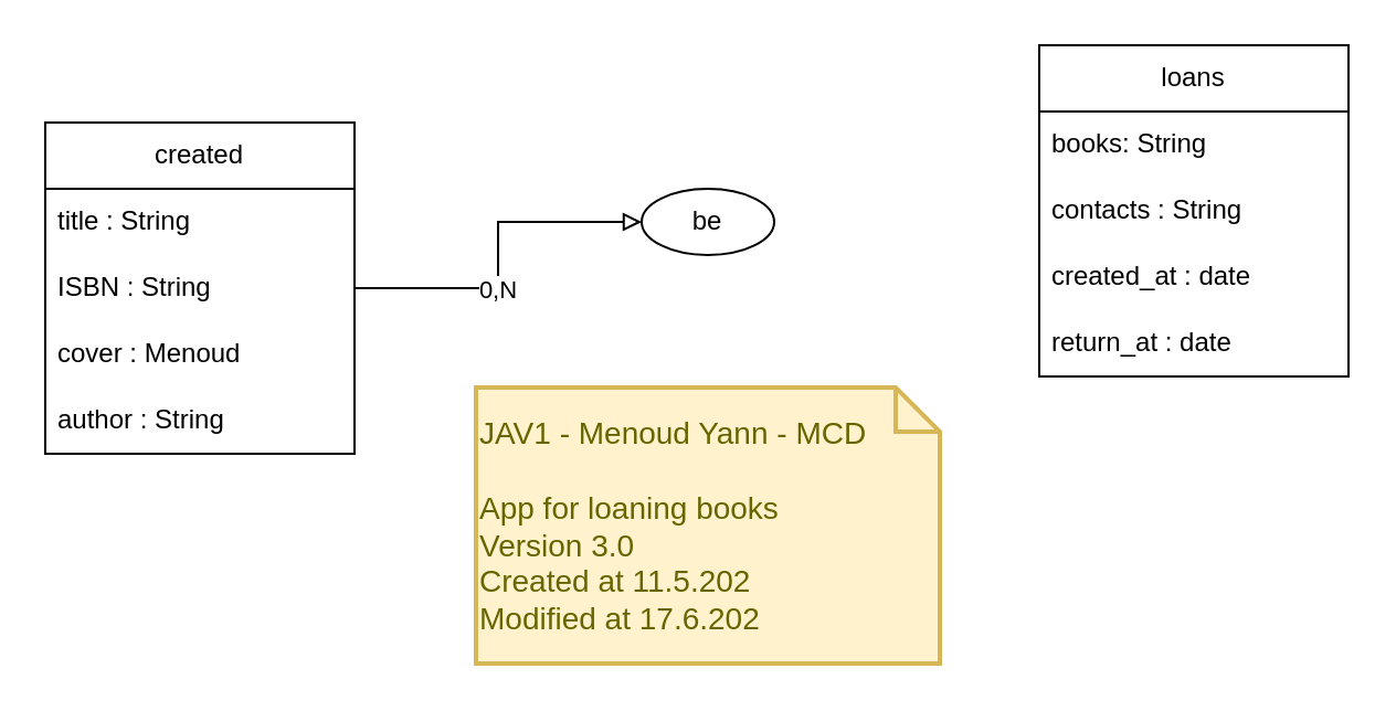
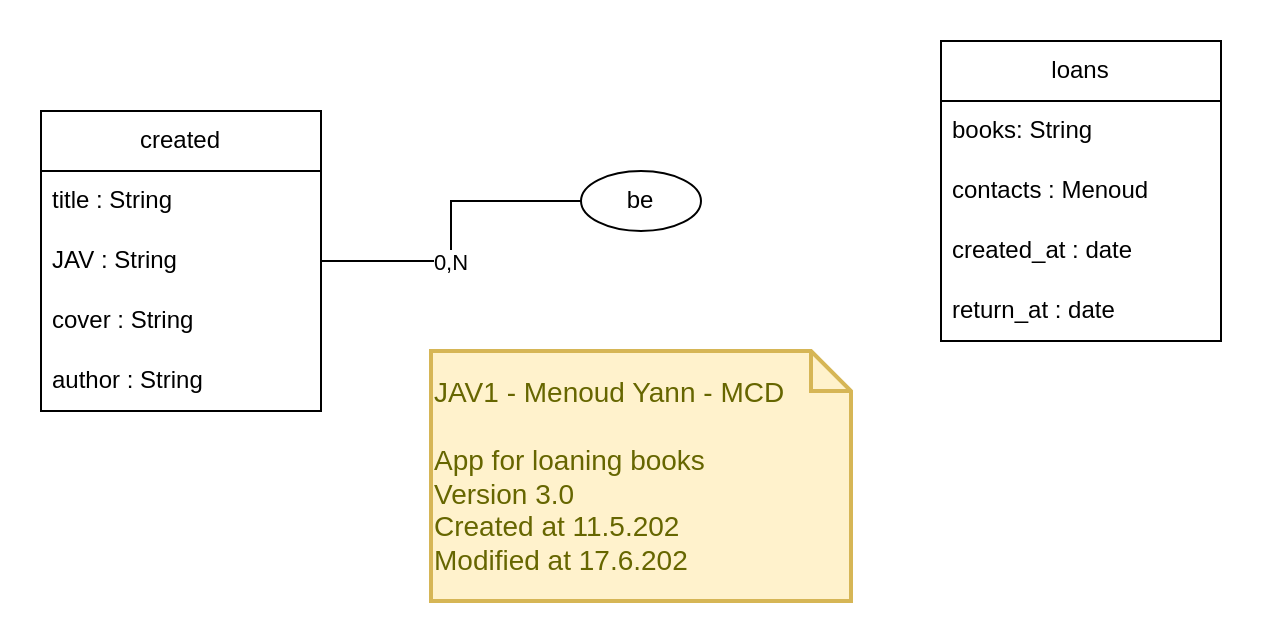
  <mxCell id="0" />
  <mxCell id="1" parent="0" />
- <mxCell id="2" style="edgeStyle=orthogonalEdgeStyle;rounded=0;orthogonalLoop=1;jettySize=auto;html=1;entryX=0;entryY=0.5;entryDx=0;entryDy=0;endArrow=block;endFill=0;" parent="1" source="4" target="14" edge="1"><mxGeometry relative="1" as="geometry" /></mxCell>
+ <mxCell id="2" style="edgeStyle=orthogonalEdgeStyle;rounded=0;orthogonalLoop=1;jettySize=auto;html=1;entryX=0;entryY=0.5;entryDx=0;entryDy=0;endArrow=none;endFill=0;" parent="1" source="4" target="14" edge="1"><mxGeometry relative="1" as="geometry" /></mxCell>
  <mxCell id="3" value="0,N" style="edgeLabel;html=1;align=center;verticalAlign=middle;resizable=0;points=[];" parent="2" vertex="1" connectable="0"><mxGeometry x="-0.189" y="1" relative="1" as="geometry"><mxPoint as="offset" /></mxGeometry></mxCell>
  <mxCell id="4" value="created" style="swimlane;fontStyle=0;childLayout=stackLayout;horizontal=1;startSize=30;horizontalStack=0;resizeParent=1;resizeParentMax=0;resizeLast=0;collapsible=1;marginBottom=0;whiteSpace=wrap;html=1;" parent="1" vertex="1"><mxGeometry x="20" y="55" width="140" height="150" as="geometry" /></mxCell>
  <mxCell id="5" value="title : String" style="text;strokeColor=none;fillColor=none;align=left;verticalAlign=middle;spacingLeft=4;spacingRight=4;overflow=hidden;points=[[0,0.5],[1,0.5]];portConstraint=eastwest;rotatable=0;whiteSpace=wrap;html=1;" parent="4" vertex="1"><mxGeometry y="30" width="140" height="30" as="geometry" /></mxCell>
- <mxCell id="6" value="ISBN : String&amp;nbsp;" style="text;strokeColor=none;fillColor=none;align=left;verticalAlign=middle;spacingLeft=4;spacingRight=4;overflow=hidden;points=[[0,0.5],[1,0.5]];portConstraint=eastwest;rotatable=0;whiteSpace=wrap;html=1;" parent="4" vertex="1"><mxGeometry y="60" width="140" height="30" as="geometry" /></mxCell>
- <mxCell id="7" value="cover : Menoud&amp;nbsp;" style="text;strokeColor=none;fillColor=none;align=left;verticalAlign=middle;spacingLeft=4;spacingRight=4;overflow=hidden;points=[[0,0.5],[1,0.5]];portConstraint=eastwest;rotatable=0;whiteSpace=wrap;html=1;" parent="4" vertex="1"><mxGeometry y="90" width="140" height="30" as="geometry" /></mxCell>
+ <mxCell id="6" value="JAV : String&amp;nbsp;" style="text;strokeColor=none;fillColor=none;align=left;verticalAlign=middle;spacingLeft=4;spacingRight=4;overflow=hidden;points=[[0,0.5],[1,0.5]];portConstraint=eastwest;rotatable=0;whiteSpace=wrap;html=1;" parent="4" vertex="1"><mxGeometry y="60" width="140" height="30" as="geometry" /></mxCell>
+ <mxCell id="7" value="cover : String&amp;nbsp;" style="text;strokeColor=none;fillColor=none;align=left;verticalAlign=middle;spacingLeft=4;spacingRight=4;overflow=hidden;points=[[0,0.5],[1,0.5]];portConstraint=eastwest;rotatable=0;whiteSpace=wrap;html=1;" parent="4" vertex="1"><mxGeometry y="90" width="140" height="30" as="geometry" /></mxCell>
  <mxCell id="8" value="author : String&amp;nbsp;" style="text;strokeColor=none;fillColor=none;align=left;verticalAlign=middle;spacingLeft=4;spacingRight=4;overflow=hidden;points=[[0,0.5],[1,0.5]];portConstraint=eastwest;rotatable=0;whiteSpace=wrap;html=1;" parent="4" vertex="1"><mxGeometry y="120" width="140" height="30" as="geometry" /></mxCell>
  <mxCell id="9" value="loans" style="swimlane;fontStyle=0;childLayout=stackLayout;horizontal=1;startSize=30;horizontalStack=0;resizeParent=1;resizeParentMax=0;resizeLast=0;collapsible=1;marginBottom=0;whiteSpace=wrap;html=1;" parent="1" vertex="1"><mxGeometry x="470" y="20" width="140" height="150" as="geometry" /></mxCell>
  <mxCell id="10" value="books: String" style="text;strokeColor=none;fillColor=none;align=left;verticalAlign=middle;spacingLeft=4;spacingRight=4;overflow=hidden;points=[[0,0.5],[1,0.5]];portConstraint=eastwest;rotatable=0;whiteSpace=wrap;html=1;" parent="9" vertex="1"><mxGeometry y="30" width="140" height="30" as="geometry" /></mxCell>
- <mxCell id="11" value="contacts : String" style="text;strokeColor=none;fillColor=none;align=left;verticalAlign=middle;spacingLeft=4;spacingRight=4;overflow=hidden;points=[[0,0.5],[1,0.5]];portConstraint=eastwest;rotatable=0;whiteSpace=wrap;html=1;" parent="9" vertex="1"><mxGeometry y="60" width="140" height="30" as="geometry" /></mxCell>
+ <mxCell id="11" value="contacts : Menoud" style="text;strokeColor=none;fillColor=none;align=left;verticalAlign=middle;spacingLeft=4;spacingRight=4;overflow=hidden;points=[[0,0.5],[1,0.5]];portConstraint=eastwest;rotatable=0;whiteSpace=wrap;html=1;" parent="9" vertex="1"><mxGeometry y="60" width="140" height="30" as="geometry" /></mxCell>
  <mxCell id="12" value="created_at : date" style="text;strokeColor=none;fillColor=none;align=left;verticalAlign=middle;spacingLeft=4;spacingRight=4;overflow=hidden;points=[[0,0.5],[1,0.5]];portConstraint=eastwest;rotatable=0;whiteSpace=wrap;html=1;" parent="9" vertex="1"><mxGeometry y="90" width="140" height="30" as="geometry" /></mxCell>
  <mxCell id="13" value="return_at : date" style="text;strokeColor=none;fillColor=none;align=left;verticalAlign=middle;spacingLeft=4;spacingRight=4;overflow=hidden;points=[[0,0.5],[1,0.5]];portConstraint=eastwest;rotatable=0;whiteSpace=wrap;html=1;" parent="9" vertex="1"><mxGeometry y="120" width="140" height="30" as="geometry" /></mxCell>
  <mxCell id="14" value="be" style="ellipse;whiteSpace=wrap;html=1;" parent="1" vertex="1"><mxGeometry x="290" y="85" width="60" height="30" as="geometry" /></mxCell>
  <mxCell id="15" value="JAV1 - Menoud Yann - MCD&lt;br&gt;&lt;br&gt;App for loaning books&lt;br&gt;Version 3.0&lt;br&gt;Created at 11.5.202&lt;br&gt;Modified at 17.6.202" style="shape=note;strokeWidth=2;fontSize=14;size=20;whiteSpace=wrap;html=1;fillColor=#fff2cc;strokeColor=#d6b656;fontColor=#666600;align=left;" parent="1" vertex="1"><mxGeometry x="215" y="175" width="210" height="125" as="geometry" /></mxCell>
